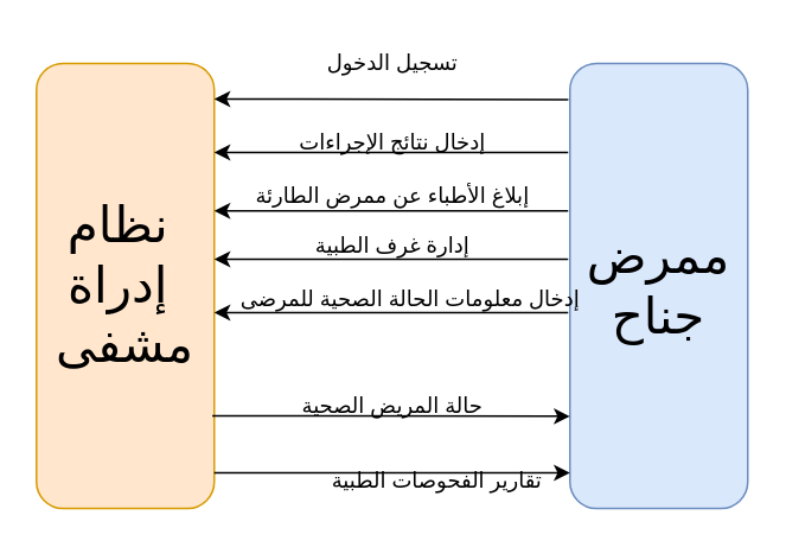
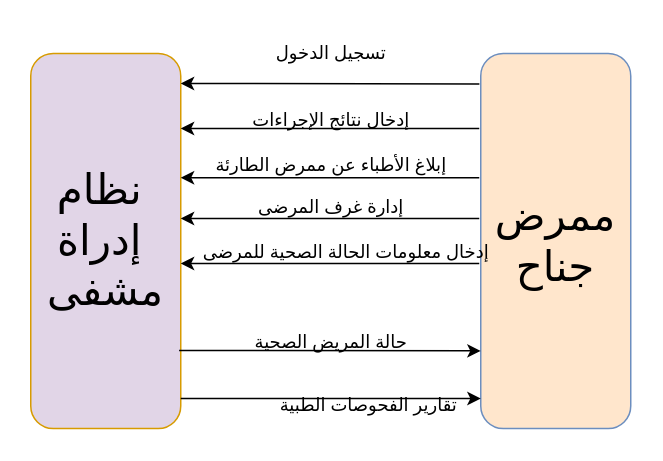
  <mxCell id="0" />
  <mxCell id="1" parent="0" />
- <mxCell id="2" value="&lt;font style=&quot;font-size: 28px;&quot;&gt;ممرض جناح&lt;br&gt;&lt;/font&gt;" style="rounded=1;whiteSpace=wrap;html=1;fillColor=#dae8fc;strokeColor=#6c8ebf;" vertex="1" parent="1"><mxGeometry x="320" y="35" width="100" height="250" as="geometry" /></mxCell>
- <mxCell id="3" value="&lt;font style=&quot;font-size: 28px;&quot;&gt;نظام&amp;nbsp;&lt;br&gt;إدراة&amp;nbsp;&lt;br&gt;مشفى&lt;/font&gt;" style="rounded=1;whiteSpace=wrap;html=1;fillColor=#ffe6cc;strokeColor=#d79b00;" vertex="1" parent="1"><mxGeometry x="20" y="35" width="100" height="250" as="geometry" /></mxCell>
+ <mxCell id="2" value="&lt;font style=&quot;font-size: 28px;&quot;&gt;ممرض جناح&lt;br&gt;&lt;/font&gt;" style="rounded=1;whiteSpace=wrap;html=1;fillColor=#ffe6cc;strokeColor=#6c8ebf;" vertex="1" parent="1"><mxGeometry x="320" y="35" width="100" height="250" as="geometry" /></mxCell>
+ <mxCell id="3" value="&lt;font style=&quot;font-size: 28px;&quot;&gt;نظام&amp;nbsp;&lt;br&gt;إدراة&amp;nbsp;&lt;br&gt;مشفى&lt;/font&gt;" style="rounded=1;whiteSpace=wrap;html=1;fillColor=#e1d5e7;strokeColor=#d79b00;" vertex="1" parent="1"><mxGeometry x="20" y="35" width="100" height="250" as="geometry" /></mxCell>
  <mxCell id="4" value="" style="endArrow=classic;html=1;rounded=0;exitX=-0.009;exitY=0.121;exitDx=0;exitDy=0;exitPerimeter=0;" edge="1" parent="1"><mxGeometry width="50" height="50" relative="1" as="geometry"><mxPoint x="319.1" y="55.25" as="sourcePoint" /><mxPoint x="120" y="55" as="targetPoint" /></mxGeometry></mxCell>
  <mxCell id="5" value="" style="endArrow=classic;html=1;rounded=0;exitX=-0.009;exitY=0.121;exitDx=0;exitDy=0;exitPerimeter=0;" edge="1" parent="1"><mxGeometry width="50" height="50" relative="1" as="geometry"><mxPoint x="319" y="85" as="sourcePoint" /><mxPoint x="120" y="85" as="targetPoint" /></mxGeometry></mxCell>
  <mxCell id="6" value="" style="endArrow=classic;html=1;rounded=0;exitX=-0.009;exitY=0.121;exitDx=0;exitDy=0;exitPerimeter=0;" edge="1" parent="1"><mxGeometry width="50" height="50" relative="1" as="geometry"><mxPoint x="319" y="117.81" as="sourcePoint" /><mxPoint x="120" y="117.81" as="targetPoint" /></mxGeometry></mxCell>
  <mxCell id="7" value="تسجيل الدخول" style="text;html=1;align=center;verticalAlign=middle;resizable=0;points=[];autosize=1;strokeColor=none;fillColor=none;" vertex="1" parent="1"><mxGeometry x="180" y="20" width="80" height="30" as="geometry" /></mxCell>
  <mxCell id="8" value="إدخال نتائج الإجراءات" style="text;html=1;align=center;verticalAlign=middle;resizable=0;points=[];autosize=1;strokeColor=none;fillColor=none;" vertex="1" parent="1"><mxGeometry x="165" y="65" width="110" height="30" as="geometry" /></mxCell>
  <mxCell id="9" value="إبلاغ الأطباء عن ممرض الطارئة" style="text;html=1;align=center;verticalAlign=middle;resizable=0;points=[];autosize=1;strokeColor=none;fillColor=none;" vertex="1" parent="1"><mxGeometry x="145" y="95" width="150" height="30" as="geometry" /></mxCell>
  <mxCell id="10" value="" style="endArrow=classic;html=1;rounded=0;exitX=0.997;exitY=0.521;exitDx=0;exitDy=0;exitPerimeter=0;" edge="1" parent="1"><mxGeometry width="50" height="50" relative="1" as="geometry"><mxPoint x="120" y="265" as="sourcePoint" /><mxPoint x="320" y="265" as="targetPoint" /></mxGeometry></mxCell>
  <mxCell id="11" value="" style="endArrow=classic;html=1;rounded=0;exitX=0.997;exitY=0.521;exitDx=0;exitDy=0;exitPerimeter=0;entryX=0.008;entryY=0.522;entryDx=0;entryDy=0;entryPerimeter=0;" edge="1" parent="1"><mxGeometry width="50" height="50" relative="1" as="geometry"><mxPoint x="118.9" y="233" as="sourcePoint" /><mxPoint x="320" y="233.25" as="targetPoint" /></mxGeometry></mxCell>
  <mxCell id="12" value="تقارير الفحوصات الطبية" style="text;html=1;align=center;verticalAlign=middle;resizable=0;points=[];autosize=1;strokeColor=none;fillColor=none;" vertex="1" parent="1"><mxGeometry x="185" y="255" width="120" height="30" as="geometry" /></mxCell>
  <mxCell id="13" value="حالة المريض الصحية" style="text;html=1;align=center;verticalAlign=middle;resizable=0;points=[];autosize=1;strokeColor=none;fillColor=none;" vertex="1" parent="1"><mxGeometry x="165" y="213" width="110" height="30" as="geometry" /></mxCell>
  <mxCell id="14" value="" style="endArrow=classic;html=1;rounded=0;exitX=-0.009;exitY=0.121;exitDx=0;exitDy=0;exitPerimeter=0;" edge="1" parent="1"><mxGeometry width="50" height="50" relative="1" as="geometry"><mxPoint x="319" y="145" as="sourcePoint" /><mxPoint x="120" y="145" as="targetPoint" /></mxGeometry></mxCell>
- <mxCell id="15" value="إدارة غرف الطبية" style="text;html=1;align=center;verticalAlign=middle;resizable=0;points=[];autosize=1;strokeColor=none;fillColor=none;" vertex="1" parent="1"><mxGeometry x="170" y="123" width="100" height="30" as="geometry" /></mxCell>
+ <mxCell id="15" value="إدارة غرف المرضى" style="text;html=1;align=center;verticalAlign=middle;resizable=0;points=[];autosize=1;strokeColor=none;fillColor=none;" vertex="1" parent="1"><mxGeometry x="170" y="123" width="100" height="30" as="geometry" /></mxCell>
  <mxCell id="16" value="" style="endArrow=classic;html=1;rounded=0;exitX=-0.009;exitY=0.121;exitDx=0;exitDy=0;exitPerimeter=0;" edge="1" parent="1"><mxGeometry width="50" height="50" relative="1" as="geometry"><mxPoint x="319" y="175" as="sourcePoint" /><mxPoint x="120" y="175" as="targetPoint" /></mxGeometry></mxCell>
  <mxCell id="17" value="إدخال معلومات الحالة الصحية للمرضى" style="text;html=1;align=center;verticalAlign=middle;resizable=0;points=[];autosize=1;strokeColor=none;fillColor=none;" vertex="1" parent="1"><mxGeometry x="145" y="153" width="170" height="30" as="geometry" /></mxCell>
